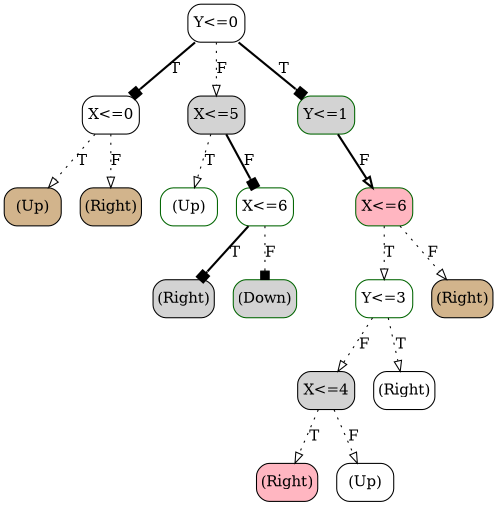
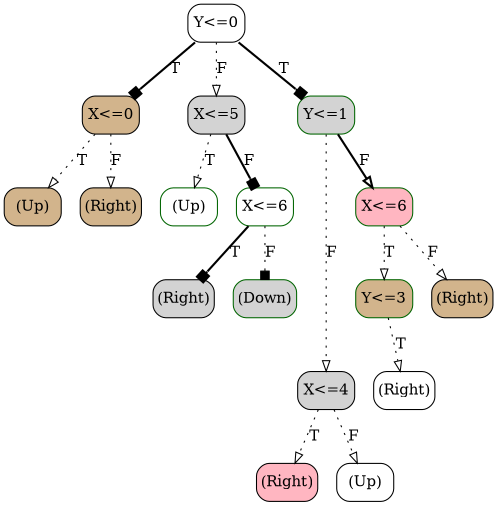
  digraph {
    node [color=black fillcolor=white margin="0.05,0.05" shape=box style="rounded,filled"]
    edge [arrowhead=onormal style=dotted]
    n1 [fillcolor=tan label="(Up)"]
    n2 [fillcolor=tan label="(Right)"]
-   n3 [label="X<=0"]
+   n3 [fillcolor=tan label="X<=0"]
    n4 [color=darkgreen label="(Up)"]
    n5 [fillcolor=lightgrey label="(Right)"]
    n6 [color=darkgreen fillcolor=lightgrey label="(Down)"]
    n7 [color=darkgreen label="X<=6"]
    n8 [fillcolor=lightgrey label="X<=5"]
    n9 [label="Y<=0"]
    n10 [color=darkgreen fillcolor=lightgrey label="Y<=1"]
    n11 [label="(Right)"]
    n12 [fillcolor=lightpink label="(Right)"]
    n13 [label="(Up)"]
    n14 [fillcolor=lightgrey label="X<=4"]
-   n15 [color=darkgreen label="Y<=3"]
+   n15 [color=darkgreen fillcolor=tan label="Y<=3"]
    n16 [fillcolor=tan label="(Right)"]
    n17 [color=darkgreen fillcolor=lightpink label="X<=6"]
    n3 -> n1 [label=T]
    n3 -> n2 [label=F]
    n7 -> n5 [arrowhead=box label=T style=bold]
    n7 -> n6 [arrowhead=box label=F]
    n8 -> n4 [label=T]
    n8 -> n7 [arrowhead=box label=F style=bold]
    n9 -> n3 [arrowhead=box label=T style=bold]
    n9 -> n8 [label=F]
    n9 -> n10 [arrowhead=box label=T style=bold]
    n10 -> n17 [label=F style=bold]
    n14 -> n12 [label=T]
    n14 -> n13 [label=F]
    n15 -> n11 [label=T]
-   n15 -> n14 [label=F]
+   n10 -> n14 [label=F]
    n17 -> n15 [label=T]
    n17 -> n16 [label=F]
  }
